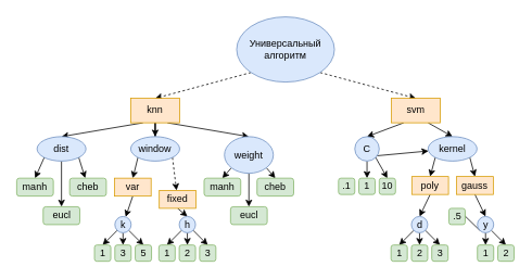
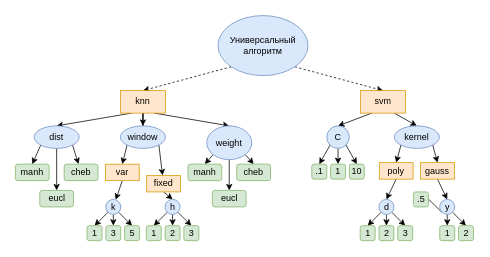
  <mxCell id="0" />
  <mxCell id="1" parent="0" />
  <mxCell id="2" style="rounded=0;orthogonalLoop=1;jettySize=auto;html=1;exitX=0;exitY=1;exitDx=0;exitDy=0;entryX=0.5;entryY=0;entryDx=0;entryDy=0;dashed=1;" parent="1" source="4" target="8" edge="1"><mxGeometry relative="1" as="geometry" /></mxCell>
  <mxCell id="3" style="rounded=0;orthogonalLoop=1;jettySize=auto;html=1;exitX=1;exitY=1;exitDx=0;exitDy=0;entryX=0.5;entryY=0;entryDx=0;entryDy=0;dashed=1;" parent="1" source="4" target="11" edge="1"><mxGeometry relative="1" as="geometry" /></mxCell>
  <mxCell id="4" value="Универсальный&lt;br&gt;алгоритм" style="ellipse;whiteSpace=wrap;html=1;fillColor=#dae8fc;strokeColor=#6c8ebf;" parent="1" vertex="1"><mxGeometry x="290" y="20" width="120" height="80" as="geometry" /></mxCell>
  <mxCell id="5" style="rounded=0;orthogonalLoop=1;jettySize=auto;html=1;exitX=0.25;exitY=1;exitDx=0;exitDy=0;entryX=0.5;entryY=0;entryDx=0;entryDy=0;" parent="1" source="8" target="15" edge="1"><mxGeometry relative="1" as="geometry" /></mxCell>
  <mxCell id="6" style="edgeStyle=orthogonalEdgeStyle;rounded=0;orthogonalLoop=1;jettySize=auto;html=1;entryX=0.5;entryY=0;entryDx=0;entryDy=0;" parent="1" source="8" target="18" edge="1"><mxGeometry relative="1" as="geometry" /></mxCell>
  <mxCell id="7" style="rounded=0;orthogonalLoop=1;jettySize=auto;html=1;exitX=0.75;exitY=1;exitDx=0;exitDy=0;entryX=0.5;entryY=0;entryDx=0;entryDy=0;" parent="1" source="8" target="22" edge="1"><mxGeometry relative="1" as="geometry" /></mxCell>
  <mxCell id="8" value="knn" style="rounded=0;whiteSpace=wrap;html=1;fillColor=#ffe6cc;strokeColor=#d79b00;" parent="1" vertex="1"><mxGeometry x="160" y="120" width="60" height="30" as="geometry" /></mxCell>
  <mxCell id="9" style="rounded=0;orthogonalLoop=1;jettySize=auto;html=1;exitX=0.25;exitY=1;exitDx=0;exitDy=0;entryX=0.5;entryY=0;entryDx=0;entryDy=0;" parent="1" source="11" target="26" edge="1"><mxGeometry relative="1" as="geometry" /></mxCell>
  <mxCell id="10" style="rounded=0;orthogonalLoop=1;jettySize=auto;html=1;exitX=0.75;exitY=1;exitDx=0;exitDy=0;entryX=0.5;entryY=0;entryDx=0;entryDy=0;" parent="1" source="11" target="29" edge="1"><mxGeometry relative="1" as="geometry" /></mxCell>
  <mxCell id="11" value="svm" style="rounded=0;whiteSpace=wrap;html=1;fillColor=#ffe6cc;strokeColor=#d79b00;" parent="1" vertex="1"><mxGeometry x="480" y="120" width="60" height="30" as="geometry" /></mxCell>
  <mxCell id="12" style="rounded=0;orthogonalLoop=1;jettySize=auto;html=1;entryX=0.5;entryY=0;entryDx=0;entryDy=0;" parent="1" source="15" target="36" edge="1"><mxGeometry relative="1" as="geometry" /></mxCell>
  <mxCell id="13" style="rounded=0;orthogonalLoop=1;jettySize=auto;html=1;exitX=0;exitY=1;exitDx=0;exitDy=0;entryX=0.5;entryY=0;entryDx=0;entryDy=0;" parent="1" source="15" target="30" edge="1"><mxGeometry relative="1" as="geometry" /></mxCell>
  <mxCell id="14" style="rounded=0;orthogonalLoop=1;jettySize=auto;html=1;exitX=1;exitY=1;exitDx=0;exitDy=0;" parent="1" source="15" target="31" edge="1"><mxGeometry relative="1" as="geometry" /></mxCell>
  <mxCell id="15" value="dist" style="ellipse;whiteSpace=wrap;html=1;fillColor=#dae8fc;strokeColor=#6c8ebf;" parent="1" vertex="1"><mxGeometry x="45" y="167" width="60" height="30" as="geometry" /></mxCell>
  <mxCell id="16" style="rounded=0;orthogonalLoop=1;jettySize=auto;html=1;exitX=0;exitY=1;exitDx=0;exitDy=0;entryX=0.5;entryY=0;entryDx=0;entryDy=0;" parent="1" source="18" target="34" edge="1"><mxGeometry relative="1" as="geometry" /></mxCell>
- <mxCell id="17" style="rounded=0;orthogonalLoop=1;jettySize=auto;html=1;exitX=1;exitY=1;exitDx=0;exitDy=0;dashed=1;" parent="1" source="18" target="35" edge="1"><mxGeometry relative="1" as="geometry" /></mxCell>
+ <mxCell id="17" style="rounded=0;orthogonalLoop=1;jettySize=auto;html=1;exitX=1;exitY=1;exitDx=0;exitDy=0;" parent="1" source="18" target="35" edge="1"><mxGeometry relative="1" as="geometry" /></mxCell>
  <mxCell id="18" value="window" style="ellipse;whiteSpace=wrap;html=1;fillColor=#dae8fc;strokeColor=#6c8ebf;" parent="1" vertex="1"><mxGeometry x="160" y="167" width="60" height="30" as="geometry" /></mxCell>
  <mxCell id="19" style="rounded=0;orthogonalLoop=1;jettySize=auto;html=1;exitX=0;exitY=1;exitDx=0;exitDy=0;entryX=0.5;entryY=0;entryDx=0;entryDy=0;" parent="1" source="22" target="37" edge="1"><mxGeometry relative="1" as="geometry" /></mxCell>
  <mxCell id="20" style="rounded=0;orthogonalLoop=1;jettySize=auto;html=1;exitX=1;exitY=1;exitDx=0;exitDy=0;entryX=0.5;entryY=0;entryDx=0;entryDy=0;" parent="1" source="22" target="38" edge="1"><mxGeometry relative="1" as="geometry" /></mxCell>
  <mxCell id="21" style="edgeStyle=orthogonalEdgeStyle;rounded=0;orthogonalLoop=1;jettySize=auto;html=1;exitX=0.5;exitY=1;exitDx=0;exitDy=0;" parent="1" source="22" target="39" edge="1"><mxGeometry relative="1" as="geometry" /></mxCell>
  <mxCell id="22" value="weight" style="ellipse;whiteSpace=wrap;html=1;fillColor=#dae8fc;strokeColor=#6c8ebf;" parent="1" vertex="1"><mxGeometry x="275" y="167" width="60" height="45" as="geometry" /></mxCell>
- <mxCell id="23" style="rounded=0;orthogonalLoop=1;jettySize=auto;html=1;exitX=0;exitY=1;exitDx=0;exitDy=0;" parent="1" source="26" target="29" edge="1"><mxGeometry relative="1" as="geometry" /></mxCell>
+ <mxCell id="23" style="rounded=0;orthogonalLoop=1;jettySize=auto;html=1;exitX=0;exitY=1;exitDx=0;exitDy=0;entryX=0.5;entryY=0;entryDx=0;entryDy=0;" parent="1" source="26" target="54" edge="1"><mxGeometry relative="1" as="geometry" /></mxCell>
  <mxCell id="24" style="rounded=0;orthogonalLoop=1;jettySize=auto;html=1;exitX=0.5;exitY=1;exitDx=0;exitDy=0;entryX=0.5;entryY=0;entryDx=0;entryDy=0;" parent="1" source="26" target="55" edge="1"><mxGeometry relative="1" as="geometry" /></mxCell>
  <mxCell id="25" style="rounded=0;orthogonalLoop=1;jettySize=auto;html=1;exitX=1;exitY=1;exitDx=0;exitDy=0;entryX=0.5;entryY=0;entryDx=0;entryDy=0;" parent="1" source="26" target="56" edge="1"><mxGeometry relative="1" as="geometry" /></mxCell>
  <mxCell id="26" value="C" style="ellipse;whiteSpace=wrap;html=1;fillColor=#dae8fc;strokeColor=#6c8ebf;" parent="1" vertex="1"><mxGeometry x="435" y="167" width="30" height="30" as="geometry" /></mxCell>
  <mxCell id="27" style="rounded=0;orthogonalLoop=1;jettySize=auto;html=1;exitX=0;exitY=1;exitDx=0;exitDy=0;entryX=0.5;entryY=0;entryDx=0;entryDy=0;" parent="1" source="29" target="58" edge="1"><mxGeometry relative="1" as="geometry" /></mxCell>
  <mxCell id="28" style="rounded=0;orthogonalLoop=1;jettySize=auto;html=1;exitX=1;exitY=1;exitDx=0;exitDy=0;entryX=0.5;entryY=0;entryDx=0;entryDy=0;" parent="1" source="29" target="60" edge="1"><mxGeometry relative="1" as="geometry" /></mxCell>
  <mxCell id="29" value="kernel" style="ellipse;whiteSpace=wrap;html=1;fillColor=#dae8fc;strokeColor=#6c8ebf;" parent="1" vertex="1"><mxGeometry x="525" y="167" width="60" height="30" as="geometry" /></mxCell>
  <mxCell id="30" value="manh" style="rounded=1;whiteSpace=wrap;html=1;fillColor=#d5e8d4;strokeColor=#82b366;" parent="1" vertex="1"><mxGeometry x="20" y="218" width="45" height="22" as="geometry" /></mxCell>
  <mxCell id="31" value="cheb" style="rounded=1;whiteSpace=wrap;html=1;fillColor=#d5e8d4;strokeColor=#82b366;" parent="1" vertex="1"><mxGeometry x="85" y="218" width="45" height="22" as="geometry" /></mxCell>
  <mxCell id="32" style="rounded=0;orthogonalLoop=1;jettySize=auto;html=1;exitX=0.5;exitY=1;exitDx=0;exitDy=0;" parent="1" source="34" target="43" edge="1"><mxGeometry relative="1" as="geometry" /></mxCell>
  <mxCell id="33" style="rounded=0;orthogonalLoop=1;jettySize=auto;html=1;exitX=0.5;exitY=1;exitDx=0;exitDy=0;entryX=0.5;entryY=0;entryDx=0;entryDy=0;" parent="1" source="35" target="47" edge="1"><mxGeometry relative="1" as="geometry" /></mxCell>
  <mxCell id="34" value="var" style="rounded=0;whiteSpace=wrap;html=1;fillColor=#ffe6cc;strokeColor=#d79b00;" parent="1" vertex="1"><mxGeometry x="140" y="218" width="45" height="22" as="geometry" /></mxCell>
  <mxCell id="35" value="fixed" style="rounded=0;whiteSpace=wrap;html=1;fillColor=#ffe6cc;strokeColor=#d79b00;" parent="1" vertex="1"><mxGeometry x="195" y="233" width="45" height="22" as="geometry" /></mxCell>
  <mxCell id="36" value="eucl" style="rounded=1;whiteSpace=wrap;html=1;fillColor=#d5e8d4;strokeColor=#82b366;" parent="1" vertex="1"><mxGeometry x="52.5" y="253" width="45" height="22" as="geometry" /></mxCell>
  <mxCell id="37" value="manh" style="rounded=1;whiteSpace=wrap;html=1;fillColor=#d5e8d4;strokeColor=#82b366;" parent="1" vertex="1"><mxGeometry x="250" y="218" width="45" height="22" as="geometry" /></mxCell>
  <mxCell id="38" value="cheb" style="rounded=1;whiteSpace=wrap;html=1;fillColor=#d5e8d4;strokeColor=#82b366;" parent="1" vertex="1"><mxGeometry x="315" y="218" width="45" height="22" as="geometry" /></mxCell>
  <mxCell id="39" value="eucl" style="rounded=1;whiteSpace=wrap;html=1;fillColor=#d5e8d4;strokeColor=#82b366;" parent="1" vertex="1"><mxGeometry x="282.5" y="253" width="45" height="22" as="geometry" /></mxCell>
  <mxCell id="40" style="rounded=0;orthogonalLoop=1;jettySize=auto;html=1;exitX=0;exitY=1;exitDx=0;exitDy=0;entryX=0.5;entryY=0;entryDx=0;entryDy=0;" parent="1" source="43" target="48" edge="1"><mxGeometry relative="1" as="geometry" /></mxCell>
  <mxCell id="41" style="rounded=0;orthogonalLoop=1;jettySize=auto;html=1;exitX=0.5;exitY=1;exitDx=0;exitDy=0;entryX=0.5;entryY=0;entryDx=0;entryDy=0;" parent="1" source="43" target="49" edge="1"><mxGeometry relative="1" as="geometry" /></mxCell>
  <mxCell id="42" style="rounded=0;orthogonalLoop=1;jettySize=auto;html=1;exitX=1;exitY=1;exitDx=0;exitDy=0;entryX=0.5;entryY=0;entryDx=0;entryDy=0;" parent="1" source="43" target="50" edge="1"><mxGeometry relative="1" as="geometry" /></mxCell>
  <mxCell id="43" value="k" style="ellipse;whiteSpace=wrap;html=1;aspect=fixed;fillColor=#dae8fc;strokeColor=#6c8ebf;" parent="1" vertex="1"><mxGeometry x="140.5" y="265" width="20" height="20" as="geometry" /></mxCell>
  <mxCell id="44" style="rounded=0;orthogonalLoop=1;jettySize=auto;html=1;exitX=0;exitY=1;exitDx=0;exitDy=0;entryX=0.5;entryY=0;entryDx=0;entryDy=0;" parent="1" source="47" target="51" edge="1"><mxGeometry relative="1" as="geometry" /></mxCell>
  <mxCell id="45" style="rounded=0;orthogonalLoop=1;jettySize=auto;html=1;exitX=0.5;exitY=1;exitDx=0;exitDy=0;entryX=0.5;entryY=0;entryDx=0;entryDy=0;" parent="1" source="47" target="52" edge="1"><mxGeometry relative="1" as="geometry" /></mxCell>
  <mxCell id="46" style="rounded=0;orthogonalLoop=1;jettySize=auto;html=1;exitX=1;exitY=1;exitDx=0;exitDy=0;entryX=0.5;entryY=0;entryDx=0;entryDy=0;" parent="1" source="47" target="53" edge="1"><mxGeometry relative="1" as="geometry" /></mxCell>
  <mxCell id="47" value="h" style="ellipse;whiteSpace=wrap;html=1;aspect=fixed;fillColor=#dae8fc;strokeColor=#6c8ebf;" parent="1" vertex="1"><mxGeometry x="219.5" y="265" width="20" height="20" as="geometry" /></mxCell>
  <mxCell id="48" value="1" style="rounded=1;whiteSpace=wrap;html=1;fillColor=#d5e8d4;strokeColor=#82b366;" parent="1" vertex="1"><mxGeometry x="115.5" y="300" width="20" height="20" as="geometry" /></mxCell>
  <mxCell id="49" value="3" style="rounded=1;whiteSpace=wrap;html=1;fillColor=#d5e8d4;strokeColor=#82b366;" parent="1" vertex="1"><mxGeometry x="140.5" y="300" width="20" height="20" as="geometry" /></mxCell>
  <mxCell id="50" value="5" style="rounded=1;whiteSpace=wrap;html=1;fillColor=#d5e8d4;strokeColor=#82b366;" parent="1" vertex="1"><mxGeometry x="165.5" y="300" width="20" height="20" as="geometry" /></mxCell>
  <mxCell id="51" value="1" style="rounded=1;whiteSpace=wrap;html=1;fillColor=#d5e8d4;strokeColor=#82b366;" parent="1" vertex="1"><mxGeometry x="194.5" y="300" width="20" height="20" as="geometry" /></mxCell>
  <mxCell id="52" value="2" style="rounded=1;whiteSpace=wrap;html=1;fillColor=#d5e8d4;strokeColor=#82b366;" parent="1" vertex="1"><mxGeometry x="219.5" y="300" width="20" height="20" as="geometry" /></mxCell>
  <mxCell id="53" value="3" style="rounded=1;whiteSpace=wrap;html=1;fillColor=#d5e8d4;strokeColor=#82b366;" parent="1" vertex="1"><mxGeometry x="244.5" y="300" width="20" height="20" as="geometry" /></mxCell>
  <mxCell id="54" value=".1" style="rounded=1;whiteSpace=wrap;html=1;fillColor=#d5e8d4;strokeColor=#82b366;" parent="1" vertex="1"><mxGeometry x="415" y="218" width="20" height="20" as="geometry" /></mxCell>
  <mxCell id="55" value="1" style="rounded=1;whiteSpace=wrap;html=1;fillColor=#d5e8d4;strokeColor=#82b366;" parent="1" vertex="1"><mxGeometry x="440" y="218" width="20" height="20" as="geometry" /></mxCell>
  <mxCell id="56" value="10" style="rounded=1;whiteSpace=wrap;html=1;fillColor=#d5e8d4;strokeColor=#82b366;" parent="1" vertex="1"><mxGeometry x="465" y="218" width="20" height="20" as="geometry" /></mxCell>
  <mxCell id="57" style="rounded=0;orthogonalLoop=1;jettySize=auto;html=1;exitX=0.5;exitY=1;exitDx=0;exitDy=0;entryX=0.5;entryY=0;entryDx=0;entryDy=0;" parent="1" source="58" target="64" edge="1"><mxGeometry relative="1" as="geometry" /></mxCell>
  <mxCell id="58" value="poly" style="rounded=0;whiteSpace=wrap;html=1;fillColor=#ffe6cc;strokeColor=#d79b00;" parent="1" vertex="1"><mxGeometry x="505" y="216" width="45" height="22" as="geometry" /></mxCell>
  <mxCell id="59" style="rounded=0;orthogonalLoop=1;jettySize=auto;html=1;exitX=0.5;exitY=1;exitDx=0;exitDy=0;entryX=0.5;entryY=0;entryDx=0;entryDy=0;" parent="1" source="60" target="71" edge="1"><mxGeometry relative="1" as="geometry" /></mxCell>
  <mxCell id="60" value="gauss" style="rounded=0;whiteSpace=wrap;html=1;fillColor=#ffe6cc;strokeColor=#d79b00;" parent="1" vertex="1"><mxGeometry x="560" y="216" width="45" height="22" as="geometry" /></mxCell>
  <mxCell id="61" style="rounded=0;orthogonalLoop=1;jettySize=auto;html=1;exitX=0;exitY=1;exitDx=0;exitDy=0;entryX=0.5;entryY=0;entryDx=0;entryDy=0;" parent="1" source="64" target="65" edge="1"><mxGeometry relative="1" as="geometry" /></mxCell>
  <mxCell id="62" style="rounded=0;orthogonalLoop=1;jettySize=auto;html=1;exitX=0.5;exitY=1;exitDx=0;exitDy=0;entryX=0.5;entryY=0;entryDx=0;entryDy=0;" parent="1" source="64" target="66" edge="1"><mxGeometry relative="1" as="geometry" /></mxCell>
  <mxCell id="63" style="rounded=0;orthogonalLoop=1;jettySize=auto;html=1;exitX=1;exitY=1;exitDx=0;exitDy=0;entryX=0.5;entryY=0;entryDx=0;entryDy=0;" parent="1" source="64" target="67" edge="1"><mxGeometry relative="1" as="geometry" /></mxCell>
  <mxCell id="64" value="d" style="ellipse;whiteSpace=wrap;html=1;aspect=fixed;fillColor=#dae8fc;strokeColor=#6c8ebf;" parent="1" vertex="1"><mxGeometry x="504.5" y="265" width="20" height="20" as="geometry" /></mxCell>
  <mxCell id="65" value="1" style="rounded=1;whiteSpace=wrap;html=1;fillColor=#d5e8d4;strokeColor=#82b366;" parent="1" vertex="1"><mxGeometry x="479.5" y="300" width="20" height="20" as="geometry" /></mxCell>
  <mxCell id="66" value="2" style="rounded=1;whiteSpace=wrap;html=1;fillColor=#d5e8d4;strokeColor=#82b366;" parent="1" vertex="1"><mxGeometry x="504.5" y="300" width="20" height="20" as="geometry" /></mxCell>
  <mxCell id="67" value="3" style="rounded=1;whiteSpace=wrap;html=1;fillColor=#d5e8d4;strokeColor=#82b366;" parent="1" vertex="1"><mxGeometry x="529.5" y="300" width="20" height="20" as="geometry" /></mxCell>
  <mxCell id="68" style="rounded=0;orthogonalLoop=1;jettySize=auto;html=1;exitX=0;exitY=1;exitDx=0;exitDy=0;entryX=0.5;entryY=0;entryDx=0;entryDy=0;" parent="1" source="71" target="72" edge="1"><mxGeometry relative="1" as="geometry" /></mxCell>
  <mxCell id="69" style="rounded=0;orthogonalLoop=1;jettySize=auto;html=1;exitX=0.5;exitY=1;exitDx=0;exitDy=0;entryX=0.5;entryY=0;entryDx=0;entryDy=0;" parent="1" source="71" target="73" edge="1"><mxGeometry relative="1" as="geometry" /></mxCell>
  <mxCell id="70" style="rounded=0;orthogonalLoop=1;jettySize=auto;html=1;exitX=1;exitY=1;exitDx=0;exitDy=0;entryX=0.5;entryY=0;entryDx=0;entryDy=0;" parent="1" source="71" target="74" edge="1"><mxGeometry relative="1" as="geometry" /></mxCell>
  <mxCell id="71" value="y" style="ellipse;whiteSpace=wrap;html=1;aspect=fixed;fillColor=#dae8fc;strokeColor=#6c8ebf;" parent="1" vertex="1"><mxGeometry x="585.5" y="265" width="20" height="20" as="geometry" /></mxCell>
  <mxCell id="72" value=".5" style="rounded=1;whiteSpace=wrap;html=1;fillColor=#d5e8d4;strokeColor=#82b366;" parent="1" vertex="1"><mxGeometry x="550.5" y="255" width="20" height="20" as="geometry" /></mxCell>
  <mxCell id="73" value="1" style="rounded=1;whiteSpace=wrap;html=1;fillColor=#d5e8d4;strokeColor=#82b366;" parent="1" vertex="1"><mxGeometry x="585.5" y="300" width="20" height="20" as="geometry" /></mxCell>
  <mxCell id="74" value="2" style="rounded=1;whiteSpace=wrap;html=1;fillColor=#d5e8d4;strokeColor=#82b366;" parent="1" vertex="1"><mxGeometry x="610.5" y="300" width="20" height="20" as="geometry" /></mxCell>
